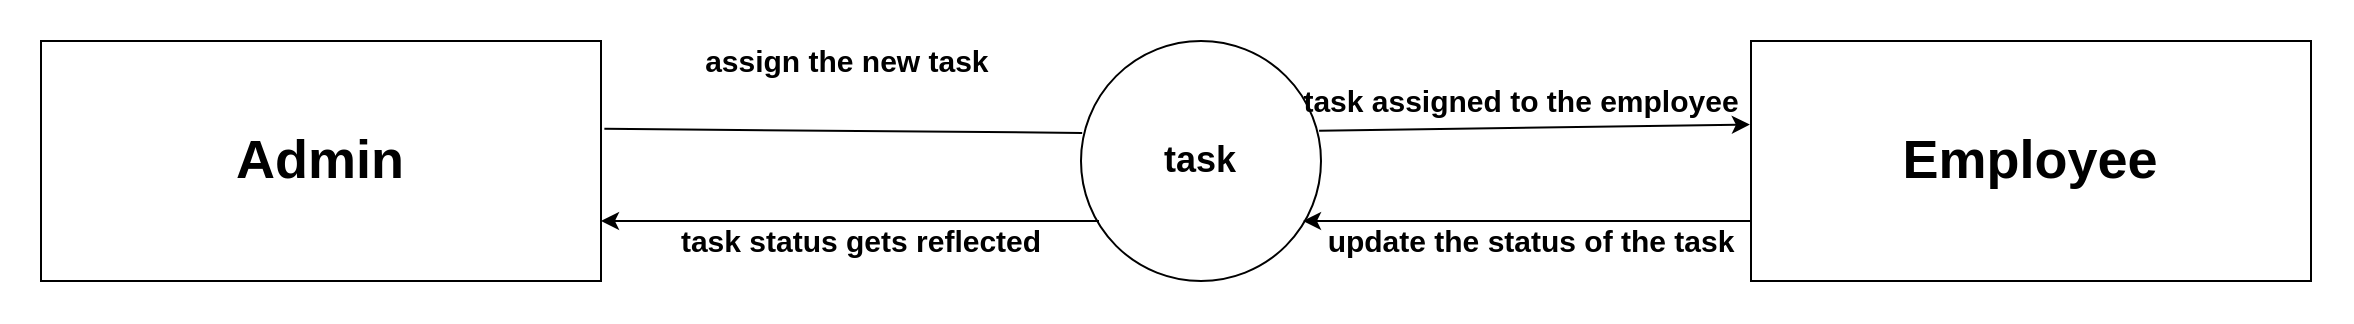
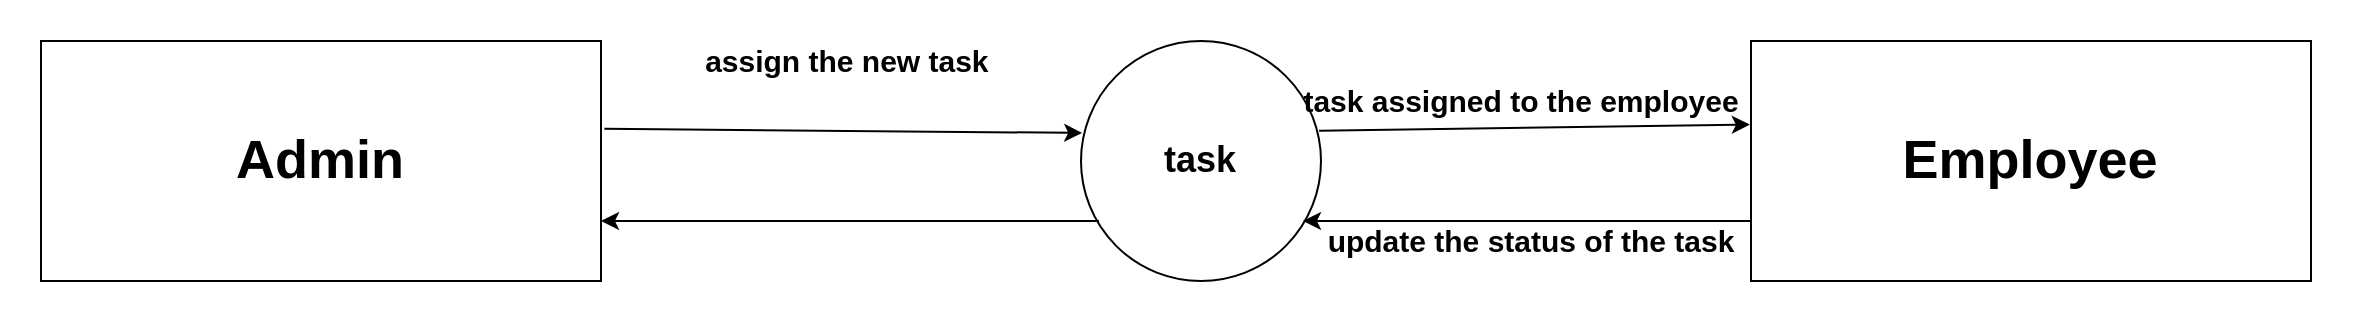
  <mxCell id="0" />
  <mxCell id="1" parent="0" />
  <mxCell id="2" value="&lt;b&gt;&lt;font style=&quot;font-size: 27px&quot;&gt;Admin&lt;/font&gt;&lt;/b&gt;" style="rounded=0;whiteSpace=wrap;html=1;" vertex="1" parent="1"><mxGeometry x="20" y="20" width="280" height="120" as="geometry" /></mxCell>
  <mxCell id="3" value="&lt;b&gt;&lt;font style=&quot;font-size: 18px&quot;&gt;task&lt;/font&gt;&lt;/b&gt;" style="ellipse;whiteSpace=wrap;html=1;aspect=fixed;" vertex="1" parent="1"><mxGeometry x="540" y="20" width="120" height="120" as="geometry" /></mxCell>
  <mxCell id="4" value="&lt;b&gt;&lt;font style=&quot;font-size: 27px&quot;&gt;Employee&lt;/font&gt;&lt;/b&gt;" style="rounded=0;whiteSpace=wrap;html=1;" vertex="1" parent="1"><mxGeometry x="875" y="20" width="280" height="120" as="geometry" /></mxCell>
- <mxCell id="5" value="" style="endArrow=none;html=1;exitX=1.006;exitY=0.366;exitDx=0;exitDy=0;exitPerimeter=0;entryX=0.005;entryY=0.383;entryDx=0;entryDy=0;entryPerimeter=0;" edge="1" parent="1" source="2" target="3"><mxGeometry width="50" height="50" relative="1" as="geometry"><mxPoint x="370" y="350" as="sourcePoint" /><mxPoint x="420" y="300" as="targetPoint" /></mxGeometry></mxCell>
+ <mxCell id="5" value="" style="endArrow=classic;html=1;exitX=1.006;exitY=0.366;exitDx=0;exitDy=0;exitPerimeter=0;entryX=0.005;entryY=0.383;entryDx=0;entryDy=0;entryPerimeter=0;" edge="1" parent="1" source="2" target="3"><mxGeometry width="50" height="50" relative="1" as="geometry"><mxPoint x="370" y="350" as="sourcePoint" /><mxPoint x="420" y="300" as="targetPoint" /></mxGeometry></mxCell>
  <mxCell id="6" value="" style="endArrow=classic;html=1;exitX=0.992;exitY=0.374;exitDx=0;exitDy=0;exitPerimeter=0;entryX=-0.002;entryY=0.348;entryDx=0;entryDy=0;entryPerimeter=0;" edge="1" parent="1" source="3" target="4"><mxGeometry width="50" height="50" relative="1" as="geometry"><mxPoint x="370" y="350" as="sourcePoint" /><mxPoint x="420" y="300" as="targetPoint" /></mxGeometry></mxCell>
  <mxCell id="7" value="" style="endArrow=classic;html=1;exitX=0;exitY=0.75;exitDx=0;exitDy=0;" edge="1" parent="1" source="4"><mxGeometry width="50" height="50" relative="1" as="geometry"><mxPoint x="860" y="120" as="sourcePoint" /><mxPoint x="651" y="110" as="targetPoint" /></mxGeometry></mxCell>
  <mxCell id="8" value="" style="endArrow=classic;html=1;exitX=0;exitY=0.75;exitDx=0;exitDy=0;entryX=1;entryY=0.75;entryDx=0;entryDy=0;" edge="1" parent="1" target="2"><mxGeometry width="50" height="50" relative="1" as="geometry"><mxPoint x="549" y="110" as="sourcePoint" /><mxPoint x="340" y="110" as="targetPoint" /></mxGeometry></mxCell>
  <mxCell id="9" value="&lt;b&gt;&lt;font style=&quot;font-size: 15px&quot;&gt;assign the new task&amp;nbsp;&lt;/font&gt;&lt;/b&gt;" style="text;html=1;align=center;verticalAlign=middle;resizable=0;points=[];autosize=1;strokeColor=none;" vertex="1" parent="1"><mxGeometry x="345" y="20" width="160" height="20" as="geometry" /></mxCell>
  <mxCell id="10" value="&lt;b&gt;&lt;font style=&quot;font-size: 15px&quot;&gt;task assigned to the employee&lt;/font&gt;&lt;/b&gt;" style="text;html=1;align=center;verticalAlign=middle;resizable=0;points=[];autosize=1;strokeColor=none;" vertex="1" parent="1"><mxGeometry x="645" y="40" width="230" height="20" as="geometry" /></mxCell>
  <mxCell id="11" value="&lt;b&gt;&lt;font style=&quot;font-size: 15px&quot;&gt;update the status of the task&lt;/font&gt;&lt;/b&gt;" style="text;html=1;align=center;verticalAlign=middle;resizable=0;points=[];autosize=1;strokeColor=none;" vertex="1" parent="1"><mxGeometry x="655" y="110" width="220" height="20" as="geometry" /></mxCell>
- <mxCell id="12" value="&lt;b&gt;&lt;font style=&quot;font-size: 15px&quot;&gt;task status gets reflected&lt;/font&gt;&lt;/b&gt;" style="text;html=1;align=center;verticalAlign=middle;resizable=0;points=[];autosize=1;strokeColor=none;" vertex="1" parent="1"><mxGeometry x="330" y="110" width="200" height="20" as="geometry" /></mxCell>
